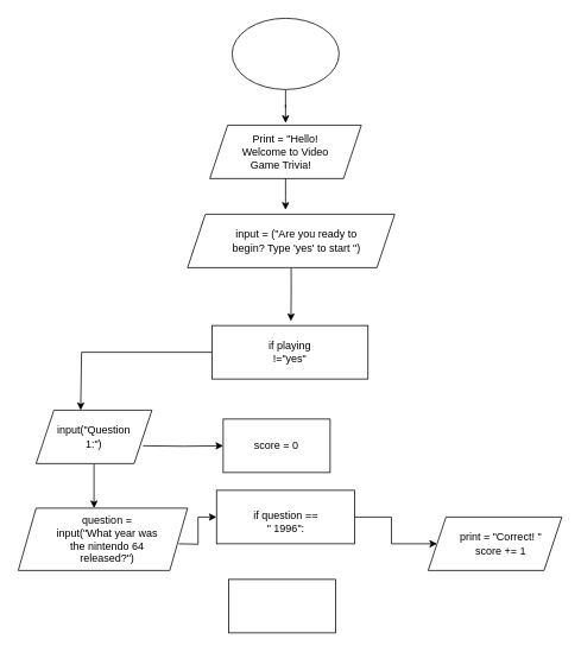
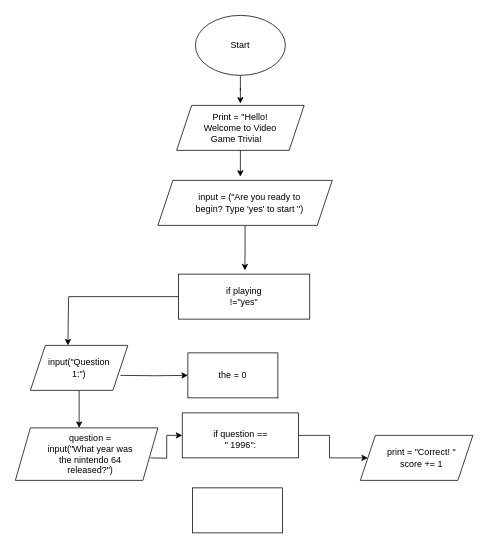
  <mxCell id="0" />
  <mxCell id="1" parent="0" />
  <mxCell id="2" style="edgeStyle=orthogonalEdgeStyle;rounded=0;orthogonalLoop=1;jettySize=auto;html=1;" edge="1" parent="1" source="3" target="6"><mxGeometry relative="1" as="geometry" /></mxCell>
  <mxCell id="3" value="" style="ellipse;whiteSpace=wrap;html=1;" vertex="1" parent="1"><mxGeometry x="260" y="20" width="120" height="80" as="geometry" /></mxCell>
+ <mxCell id="4" value="Start" style="text;html=1;align=center;verticalAlign=middle;whiteSpace=wrap;rounded=0;" vertex="1" parent="1"><mxGeometry x="290" y="45" width="60" height="30" as="geometry" /></mxCell>
  <mxCell id="5" value="" style="shape=parallelogram;perimeter=parallelogramPerimeter;whiteSpace=wrap;html=1;fixedSize=1;" vertex="1" parent="1"><mxGeometry x="235" y="140" width="170" height="60" as="geometry" /></mxCell>
  <mxCell id="6" value="Print = &quot;Hello! Welcome to Video Game Trivia!&amp;nbsp; &amp;nbsp;" style="text;html=1;align=center;verticalAlign=middle;whiteSpace=wrap;rounded=0;" vertex="1" parent="1"><mxGeometry x="265" y="137.5" width="110" height="65" as="geometry" /></mxCell>
  <mxCell id="7" style="edgeStyle=orthogonalEdgeStyle;rounded=0;orthogonalLoop=1;jettySize=auto;html=1;entryX=0.526;entryY=-0.083;entryDx=0;entryDy=0;entryPerimeter=0;" edge="1" parent="1" source="5"><mxGeometry relative="1" as="geometry"><mxPoint x="319.91" y="235.02" as="targetPoint" /></mxGeometry></mxCell>
  <mxCell id="8" style="edgeStyle=orthogonalEdgeStyle;rounded=0;orthogonalLoop=1;jettySize=auto;html=1;" edge="1" parent="1" source="9"><mxGeometry relative="1" as="geometry"><mxPoint x="90" y="460" as="targetPoint" /><Array as="points"><mxPoint x="91" y="395" /></Array></mxGeometry></mxCell>
  <mxCell id="9" value="" style="rounded=0;whiteSpace=wrap;html=1;" vertex="1" parent="1"><mxGeometry x="237.5" y="365" width="175" height="60" as="geometry" /></mxCell>
  <mxCell id="10" value="if playing !=&quot;yes&quot;" style="text;html=1;align=center;verticalAlign=middle;whiteSpace=wrap;rounded=0;" vertex="1" parent="1"><mxGeometry x="295" y="380" width="60" height="30" as="geometry" /></mxCell>
  <mxCell id="11" style="edgeStyle=orthogonalEdgeStyle;rounded=0;orthogonalLoop=1;jettySize=auto;html=1;exitX=1;exitY=0.5;exitDx=0;exitDy=0;entryX=0;entryY=0.5;entryDx=0;entryDy=0;" edge="1" parent="1" target="12"><mxGeometry relative="1" as="geometry"><mxPoint x="160" y="500" as="sourcePoint" /></mxGeometry></mxCell>
  <mxCell id="12" value="" style="rounded=0;whiteSpace=wrap;html=1;" vertex="1" parent="1"><mxGeometry x="250" y="470" width="120" height="60" as="geometry" /></mxCell>
- <mxCell id="13" value="score = 0" style="text;html=1;align=center;verticalAlign=middle;whiteSpace=wrap;rounded=0;" vertex="1" parent="1"><mxGeometry x="280" y="485" width="60" height="30" as="geometry" /></mxCell>
+ <mxCell id="13" value="the = 0" style="text;html=1;align=center;verticalAlign=middle;whiteSpace=wrap;rounded=0;" vertex="1" parent="1"><mxGeometry x="280" y="485" width="60" height="30" as="geometry" /></mxCell>
  <mxCell id="14" style="edgeStyle=orthogonalEdgeStyle;rounded=0;orthogonalLoop=1;jettySize=auto;html=1;entryX=0;entryY=0.5;entryDx=0;entryDy=0;" edge="1" parent="1" target="16"><mxGeometry relative="1" as="geometry"><mxPoint x="200" y="610" as="sourcePoint" /></mxGeometry></mxCell>
  <mxCell id="15" style="edgeStyle=orthogonalEdgeStyle;rounded=0;orthogonalLoop=1;jettySize=auto;html=1;" edge="1" parent="1" source="16" target="26"><mxGeometry relative="1" as="geometry"><mxPoint x="460" y="610" as="targetPoint" /></mxGeometry></mxCell>
  <mxCell id="16" value="" style="rounded=0;whiteSpace=wrap;html=1;" vertex="1" parent="1"><mxGeometry x="242.5" y="550" width="155" height="60" as="geometry" /></mxCell>
  <mxCell id="17" value="if question == &quot; 1996&quot;:" style="text;html=1;align=center;verticalAlign=middle;whiteSpace=wrap;rounded=0;" vertex="1" parent="1"><mxGeometry x="282.5" y="570" width="75" height="30" as="geometry" /></mxCell>
  <mxCell id="18" style="edgeStyle=orthogonalEdgeStyle;rounded=0;orthogonalLoop=1;jettySize=auto;html=1;exitX=0.5;exitY=1;exitDx=0;exitDy=0;entryX=0.5;entryY=0;entryDx=0;entryDy=0;" edge="1" parent="1" source="19"><mxGeometry relative="1" as="geometry"><mxPoint x="105" y="570" as="targetPoint" /></mxGeometry></mxCell>
  <mxCell id="19" value="" style="shape=parallelogram;perimeter=parallelogramPerimeter;whiteSpace=wrap;html=1;fixedSize=1;" vertex="1" parent="1"><mxGeometry x="40" y="460" width="130" height="60" as="geometry" /></mxCell>
  <mxCell id="20" value="input(&quot;Question 1:&quot;)" style="text;html=1;align=center;verticalAlign=middle;whiteSpace=wrap;rounded=0;" vertex="1" parent="1"><mxGeometry x="75" y="475" width="60" height="30" as="geometry" /></mxCell>
  <mxCell id="21" value="" style="shape=parallelogram;perimeter=parallelogramPerimeter;whiteSpace=wrap;html=1;fixedSize=1;" vertex="1" parent="1"><mxGeometry x="20" y="570" width="190" height="70" as="geometry" /></mxCell>
  <mxCell id="22" value="question = input(&quot;What year was the nintendo 64 released?&quot;)" style="text;html=1;align=center;verticalAlign=middle;whiteSpace=wrap;rounded=0;" vertex="1" parent="1"><mxGeometry x="60" y="590" width="120" height="30" as="geometry" /></mxCell>
  <mxCell id="23" style="edgeStyle=orthogonalEdgeStyle;rounded=0;orthogonalLoop=1;jettySize=auto;html=1;exitX=0.5;exitY=1;exitDx=0;exitDy=0;" edge="1" parent="1" source="24"><mxGeometry relative="1" as="geometry"><mxPoint x="326" y="360" as="targetPoint" /></mxGeometry></mxCell>
  <mxCell id="24" value="" style="shape=parallelogram;perimeter=parallelogramPerimeter;whiteSpace=wrap;html=1;fixedSize=1;" vertex="1" parent="1"><mxGeometry x="210" y="240" width="232.5" height="60" as="geometry" /></mxCell>
  <mxCell id="25" value="input = (&quot;Are you ready to begin? Type 'yes' to start &quot;)" style="text;html=1;align=center;verticalAlign=middle;whiteSpace=wrap;rounded=0;" vertex="1" parent="1"><mxGeometry x="256.25" y="255" width="152.5" height="30" as="geometry" /></mxCell>
  <mxCell id="26" value="" style="shape=parallelogram;perimeter=parallelogramPerimeter;whiteSpace=wrap;html=1;fixedSize=1;" vertex="1" parent="1"><mxGeometry x="480" y="580" width="150" height="60" as="geometry" /></mxCell>
  <mxCell id="27" value="&lt;div&gt;&amp;nbsp; &amp;nbsp; print = &quot;Correct! &quot;&lt;/div&gt;&lt;div&gt;&amp;nbsp; &amp;nbsp; score += 1&lt;/div&gt;" style="text;html=1;align=center;verticalAlign=middle;whiteSpace=wrap;rounded=0;" vertex="1" parent="1"><mxGeometry x="495" y="595" width="120" height="30" as="geometry" /></mxCell>
  <mxCell id="28" value="" style="rounded=0;whiteSpace=wrap;html=1;" vertex="1" parent="1"><mxGeometry x="256.25" y="650" width="120" height="60" as="geometry" /></mxCell>
